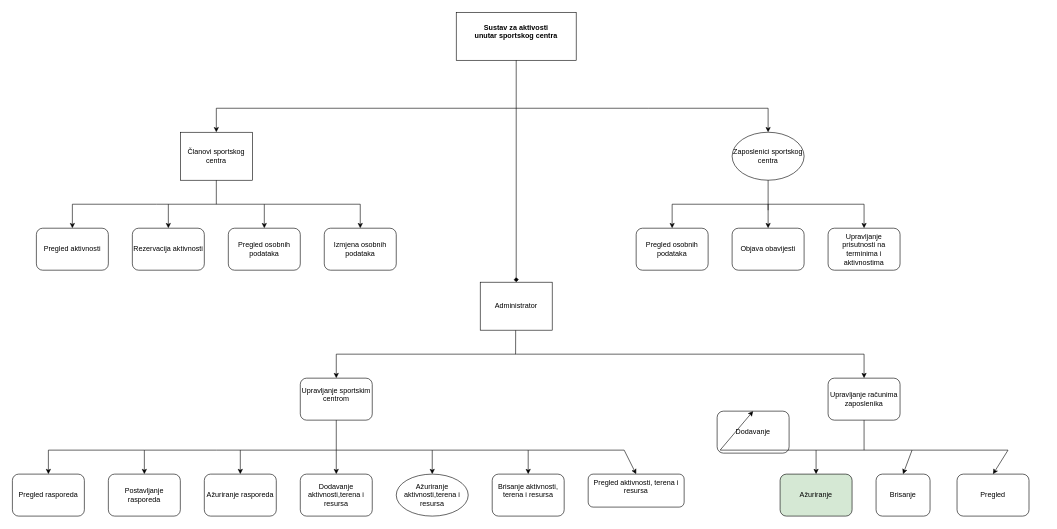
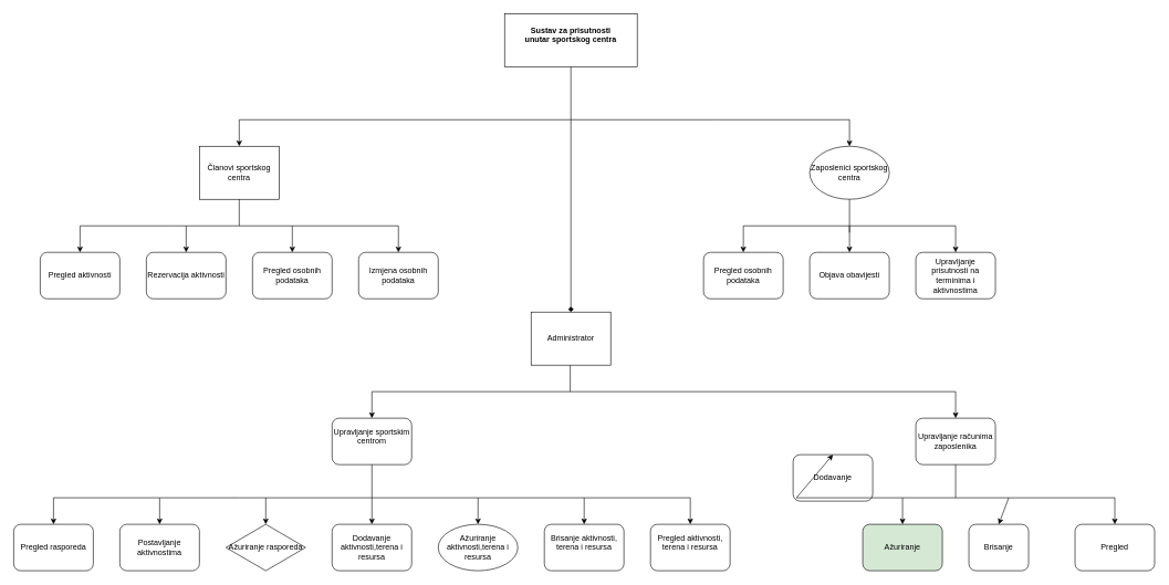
  <mxCell id="0" />
  <mxCell id="1" parent="0" />
- <mxCell id="2" value="&lt;b&gt;Sustav za aktivosti&lt;/b&gt;&lt;div&gt;&lt;b&gt;unutar sportskog centra&lt;/b&gt;&lt;/div&gt;&lt;div&gt;&lt;br&gt;&lt;/div&gt;" style="rounded=0;whiteSpace=wrap;html=1;align=center;verticalAlign=middle;" parent="1" vertex="1"><mxGeometry x="760" y="20" width="200" height="80" as="geometry" /></mxCell>
+ <mxCell id="2" value="&lt;b&gt;Sustav za prisutnosti&lt;/b&gt;&lt;div&gt;&lt;b&gt;unutar sportskog centra&lt;/b&gt;&lt;/div&gt;&lt;div&gt;&lt;br&gt;&lt;/div&gt;" style="rounded=0;whiteSpace=wrap;html=1;align=center;verticalAlign=middle;" parent="1" vertex="1"><mxGeometry x="760" y="20" width="200" height="80" as="geometry" /></mxCell>
  <mxCell id="3" value="" style="endArrow=classic;html=1;rounded=0;exitX=0.5;exitY=1;exitDx=0;exitDy=0;" parent="1" source="33" edge="1"><mxGeometry width="50" height="50" relative="1" as="geometry"><mxPoint x="860" y="360" as="sourcePoint" /><mxPoint x="860" y="550" as="targetPoint" /><Array as="points" /></mxGeometry></mxCell>
  <mxCell id="4" value="" style="endArrow=classic;html=1;rounded=0;entryX=0.5;entryY=0;entryDx=0;entryDy=0;" parent="1" target="7" edge="1"><mxGeometry width="50" height="50" relative="1" as="geometry"><mxPoint x="860" y="180" as="sourcePoint" /><mxPoint x="1800" y="280" as="targetPoint" /><Array as="points"><mxPoint x="1080" y="180" /><mxPoint x="1280" y="180" /></Array></mxGeometry></mxCell>
  <mxCell id="5" value="" style="endArrow=classic;html=1;rounded=0;entryX=0.5;entryY=0;entryDx=0;entryDy=0;" parent="1" target="6" edge="1"><mxGeometry width="50" height="50" relative="1" as="geometry"><mxPoint x="860" y="180" as="sourcePoint" /><mxPoint x="560" y="300" as="targetPoint" /><Array as="points"><mxPoint x="360" y="180" /></Array></mxGeometry></mxCell>
  <mxCell id="6" value="Članovi sportskog centra" style="rounded=0;whiteSpace=wrap;html=1;" parent="1" vertex="1"><mxGeometry x="300" y="220" width="120" height="80" as="geometry" /></mxCell>
  <mxCell id="7" value="Zaposlenici sportskog centra" style="ellipse;whiteSpace=wrap;html=1;" parent="1" vertex="1"><mxGeometry x="1220" y="220" width="120" height="80" as="geometry" /></mxCell>
  <mxCell id="8" value="" style="endArrow=none;html=1;rounded=0;" parent="1" edge="1"><mxGeometry width="50" height="50" relative="1" as="geometry"><mxPoint x="360" y="340" as="sourcePoint" /><mxPoint x="360" y="300" as="targetPoint" /><Array as="points"><mxPoint x="360" y="340" /></Array></mxGeometry></mxCell>
  <mxCell id="9" value="" style="endArrow=none;html=1;rounded=0;" parent="1" edge="1"><mxGeometry width="50" height="50" relative="1" as="geometry"><mxPoint x="260" y="340" as="sourcePoint" /><mxPoint x="120" y="340" as="targetPoint" /></mxGeometry></mxCell>
  <mxCell id="10" value="" style="endArrow=classic;html=1;rounded=0;entryX=0.5;entryY=0;entryDx=0;entryDy=0;" parent="1" target="11" edge="1"><mxGeometry width="50" height="50" relative="1" as="geometry"><mxPoint x="120" y="340" as="sourcePoint" /><mxPoint x="140" y="420" as="targetPoint" /></mxGeometry></mxCell>
  <mxCell id="11" value="Pregled aktivnosti" style="rounded=1;whiteSpace=wrap;html=1;" parent="1" vertex="1"><mxGeometry x="60" y="380" width="120" height="70" as="geometry" /></mxCell>
  <mxCell id="12" value="" style="endArrow=classic;html=1;rounded=0;entryX=0.5;entryY=0;entryDx=0;entryDy=0;entryPerimeter=0;" parent="1" target="13" edge="1"><mxGeometry width="50" height="50" relative="1" as="geometry"><mxPoint x="280" y="340" as="sourcePoint" /><mxPoint x="260" y="420" as="targetPoint" /></mxGeometry></mxCell>
  <mxCell id="13" value="Rezervacija aktivnosti" style="rounded=1;whiteSpace=wrap;html=1;" parent="1" vertex="1"><mxGeometry x="220" y="380" width="120" height="70" as="geometry" /></mxCell>
  <mxCell id="14" value="" style="endArrow=classic;html=1;rounded=0;entryX=0.5;entryY=0;entryDx=0;entryDy=0;" parent="1" target="15" edge="1"><mxGeometry width="50" height="50" relative="1" as="geometry"><mxPoint x="260" y="340" as="sourcePoint" /><mxPoint x="460" y="410" as="targetPoint" /><Array as="points"><mxPoint x="440" y="340" /></Array></mxGeometry></mxCell>
  <mxCell id="15" value="Pregled osobnih podataka" style="rounded=1;whiteSpace=wrap;html=1;" parent="1" vertex="1"><mxGeometry x="380" y="380" width="120" height="70" as="geometry" /></mxCell>
  <mxCell id="16" value="" style="endArrow=classic;html=1;rounded=0;" parent="1" target="17" edge="1"><mxGeometry width="50" height="50" relative="1" as="geometry"><mxPoint x="440" y="340" as="sourcePoint" /><mxPoint x="670" y="420" as="targetPoint" /><Array as="points"><mxPoint x="600" y="340" /></Array></mxGeometry></mxCell>
  <mxCell id="17" value="Izmjena osobnih podataka" style="rounded=1;whiteSpace=wrap;html=1;" parent="1" vertex="1"><mxGeometry x="540" y="380" width="120" height="70" as="geometry" /></mxCell>
  <mxCell id="18" value="" style="endArrow=none;html=1;rounded=0;" parent="1" edge="1"><mxGeometry width="50" height="50" relative="1" as="geometry"><mxPoint x="859" y="590" as="sourcePoint" /><mxPoint x="859.09" y="550" as="targetPoint" /></mxGeometry></mxCell>
  <mxCell id="19" value="" style="endArrow=classic;html=1;rounded=0;entryX=0.5;entryY=0;entryDx=0;entryDy=0;" parent="1" target="20" edge="1"><mxGeometry width="50" height="50" relative="1" as="geometry"><mxPoint x="860" y="590" as="sourcePoint" /><mxPoint x="560" y="680" as="targetPoint" /><Array as="points"><mxPoint x="560" y="590" /></Array></mxGeometry></mxCell>
  <mxCell id="20" value="Upravljanje sportskim centrom&lt;div&gt;&lt;br&gt;&lt;/div&gt;" style="rounded=1;whiteSpace=wrap;html=1;align=center;" parent="1" vertex="1"><mxGeometry x="500" y="630" width="120" height="70" as="geometry" /></mxCell>
  <mxCell id="21" value="" style="endArrow=none;html=1;rounded=0;entryX=0.5;entryY=1;entryDx=0;entryDy=0;" parent="1" target="20" edge="1"><mxGeometry width="50" height="50" relative="1" as="geometry"><mxPoint x="560" y="750" as="sourcePoint" /><mxPoint x="670" y="770" as="targetPoint" /></mxGeometry></mxCell>
  <mxCell id="22" value="" style="endArrow=classic;html=1;rounded=0;entryX=0.5;entryY=0;entryDx=0;entryDy=0;" parent="1" target="23" edge="1"><mxGeometry width="50" height="50" relative="1" as="geometry"><mxPoint x="360" y="750" as="sourcePoint" /><mxPoint x="200" y="830" as="targetPoint" /><Array as="points"><mxPoint x="240" y="750" /></Array></mxGeometry></mxCell>
- <mxCell id="23" value="Postavljanje rasporeda" style="rounded=1;whiteSpace=wrap;html=1;align=center;" parent="1" vertex="1"><mxGeometry x="180" y="790" width="120" height="70" as="geometry" /></mxCell>
+ <mxCell id="23" value="Postavljanje aktivnostima" style="rounded=1;whiteSpace=wrap;html=1;align=center;" parent="1" vertex="1"><mxGeometry x="180" y="790" width="120" height="70" as="geometry" /></mxCell>
  <mxCell id="24" value="" style="endArrow=classic;html=1;rounded=0;entryX=0.5;entryY=0;entryDx=0;entryDy=0;" parent="1" target="25" edge="1"><mxGeometry width="50" height="50" relative="1" as="geometry"><mxPoint x="400" y="750" as="sourcePoint" /><mxPoint x="360" y="580" as="targetPoint" /></mxGeometry></mxCell>
- <mxCell id="25" value="Ažuriranje rasporeda" style="rounded=1;whiteSpace=wrap;html=1;align=center;" parent="1" vertex="1"><mxGeometry x="340" y="790" width="120" height="70" as="geometry" /></mxCell>
+ <mxCell id="25" value="Ažuriranje rasporeda" style="rhombus;whiteSpace=wrap;html=1;align=center;" parent="1" vertex="1"><mxGeometry x="340" y="790" width="120" height="70" as="geometry" /></mxCell>
  <mxCell id="26" value="" style="endArrow=classic;html=1;rounded=0;entryX=0.5;entryY=0;entryDx=0;entryDy=0;" parent="1" target="27" edge="1"><mxGeometry width="50" height="50" relative="1" as="geometry"><mxPoint x="360" y="750" as="sourcePoint" /><mxPoint x="560" y="830" as="targetPoint" /><Array as="points"><mxPoint x="560" y="750" /></Array></mxGeometry></mxCell>
  <mxCell id="27" value="Dodavanje aktivnosti,terena i resursa" style="rounded=1;whiteSpace=wrap;html=1;align=center;" parent="1" vertex="1"><mxGeometry x="500" y="790" width="120" height="70" as="geometry" /></mxCell>
  <mxCell id="28" value="" style="endArrow=classic;html=1;rounded=0;entryX=0.5;entryY=0;entryDx=0;entryDy=0;" parent="1" target="29" edge="1"><mxGeometry width="50" height="50" relative="1" as="geometry"><mxPoint x="560" y="750" as="sourcePoint" /><mxPoint x="760" y="830" as="targetPoint" /><Array as="points"><mxPoint x="720" y="750" /></Array></mxGeometry></mxCell>
  <mxCell id="29" value="Ažuriranje aktivnosti,terena i resursa" style="ellipse;whiteSpace=wrap;html=1;align=center;" parent="1" vertex="1"><mxGeometry x="660" y="790" width="120" height="70" as="geometry" /></mxCell>
  <mxCell id="30" value="" style="endArrow=classic;html=1;rounded=0;entryX=0.5;entryY=0;entryDx=0;entryDy=0;" parent="1" target="31" edge="1"><mxGeometry width="50" height="50" relative="1" as="geometry"><mxPoint x="720" y="750" as="sourcePoint" /><mxPoint x="920" y="830" as="targetPoint" /><Array as="points"><mxPoint x="880" y="750" /></Array></mxGeometry></mxCell>
  <mxCell id="31" value="Brisanje aktivnosti, terena i resursa&lt;div&gt;&lt;br&gt;&lt;/div&gt;" style="rounded=1;whiteSpace=wrap;html=1;align=center;" parent="1" vertex="1"><mxGeometry x="820" y="790" width="120" height="70" as="geometry" /></mxCell>
  <mxCell id="32" value="" style="endArrow=diamond;html=1;rounded=0;exitX=0.5;exitY=1;exitDx=0;exitDy=0;" parent="1" source="2" target="33" edge="1"><mxGeometry width="50" height="50" relative="1" as="geometry"><mxPoint x="860" y="100" as="sourcePoint" /><mxPoint x="860" y="300" as="targetPoint" /><Array as="points" /></mxGeometry></mxCell>
  <mxCell id="33" value="Administrator" style="rounded=0;whiteSpace=wrap;html=1;" parent="1" vertex="1"><mxGeometry x="800" y="470" width="120" height="80" as="geometry" /></mxCell>
  <mxCell id="34" value="" style="endArrow=classic;html=1;rounded=0;entryX=0.5;entryY=0;entryDx=0;entryDy=0;" parent="1" target="35" edge="1"><mxGeometry width="50" height="50" relative="1" as="geometry"><mxPoint x="860" y="590" as="sourcePoint" /><mxPoint x="1240" y="670" as="targetPoint" /><Array as="points"><mxPoint x="1440" y="590" /></Array></mxGeometry></mxCell>
  <mxCell id="35" value="Upravljanje računima zaposlenika" style="rounded=1;whiteSpace=wrap;html=1;align=center;" parent="1" vertex="1"><mxGeometry x="1380" y="630" width="120" height="70" as="geometry" /></mxCell>
  <mxCell id="36" value="" style="endArrow=none;html=1;rounded=0;entryX=0.5;entryY=1;entryDx=0;entryDy=0;" parent="1" target="35" edge="1"><mxGeometry width="50" height="50" relative="1" as="geometry"><mxPoint x="1440" y="750" as="sourcePoint" /><mxPoint x="1450" y="770" as="targetPoint" /></mxGeometry></mxCell>
  <mxCell id="37" value="" style="endArrow=classic;html=1;rounded=0;entryX=0.5;entryY=0;entryDx=0;entryDy=0;" parent="1" target="38" edge="1"><mxGeometry width="50" height="50" relative="1" as="geometry"><mxPoint x="880" y="750" as="sourcePoint" /><mxPoint x="1080" y="830" as="targetPoint" /><Array as="points"><mxPoint x="1040" y="750" /></Array></mxGeometry></mxCell>
- <mxCell id="38" value="Pregled aktivnosti, terena i resursa&lt;div&gt;&lt;br&gt;&lt;/div&gt;" style="rounded=1;whiteSpace=wrap;html=1;align=center;" parent="1" vertex="1"><mxGeometry x="980" y="790" width="160" height="55" as="geometry" /></mxCell>
+ <mxCell id="38" value="Pregled aktivnosti, terena i resursa&lt;div&gt;&lt;br&gt;&lt;/div&gt;" style="rounded=1;whiteSpace=wrap;html=1;align=center;" parent="1" vertex="1"><mxGeometry x="980" y="790" width="120" height="70" as="geometry" /></mxCell>
  <mxCell id="39" value="" style="endArrow=classic;html=1;rounded=0;entryX=0.5;entryY=0;entryDx=0;entryDy=0;" parent="1" target="40" edge="1"><mxGeometry width="50" height="50" relative="1" as="geometry"><mxPoint x="240" y="750" as="sourcePoint" /><mxPoint x="0" y="830" as="targetPoint" /><Array as="points"><mxPoint x="80" y="750" /></Array></mxGeometry></mxCell>
  <mxCell id="40" value="Pregled rasporeda" style="rounded=1;whiteSpace=wrap;html=1;align=center;" parent="1" vertex="1"><mxGeometry x="20" y="790" width="120" height="70" as="geometry" /></mxCell>
  <mxCell id="41" value="Dodavanje" style="rounded=1;whiteSpace=wrap;html=1;align=center;" parent="1" vertex="1"><mxGeometry x="1195" y="685" width="120" height="70" as="geometry" /></mxCell>
  <mxCell id="42" value="" style="endArrow=classic;html=1;rounded=0;entryX=0.5;entryY=0;entryDx=0;entryDy=0;" parent="1" target="43" edge="1"><mxGeometry width="50" height="50" relative="1" as="geometry"><mxPoint x="1200" y="750" as="sourcePoint" /><mxPoint x="1400" y="830" as="targetPoint" /><Array as="points"><mxPoint x="1360" y="750" /></Array></mxGeometry></mxCell>
  <mxCell id="43" value="Ažuriranje" style="rounded=1;whiteSpace=wrap;html=1;align=center;fillColor=#d5e8d4;" parent="1" vertex="1"><mxGeometry x="1300" y="790" width="120" height="70" as="geometry" /></mxCell>
  <mxCell id="44" value="" style="endArrow=classic;html=1;rounded=0;entryX=0.5;entryY=0;entryDx=0;entryDy=0;" parent="1" target="45" edge="1"><mxGeometry width="50" height="50" relative="1" as="geometry"><mxPoint x="1360" y="750" as="sourcePoint" /><mxPoint x="1560" y="830" as="targetPoint" /><Array as="points"><mxPoint x="1520" y="750" /></Array></mxGeometry></mxCell>
  <mxCell id="45" value="&lt;div&gt;Brisanje&lt;/div&gt;" style="rounded=1;whiteSpace=wrap;html=1;align=center;" parent="1" vertex="1"><mxGeometry x="1460" y="790" width="90" height="70" as="geometry" /></mxCell>
  <mxCell id="46" value="" style="endArrow=classic;html=1;rounded=0;entryX=0.5;entryY=0;entryDx=0;entryDy=0;" parent="1" target="47" edge="1"><mxGeometry width="50" height="50" relative="1" as="geometry"><mxPoint x="1520" y="750" as="sourcePoint" /><mxPoint x="1720" y="830" as="targetPoint" /><Array as="points"><mxPoint x="1680" y="750" /></Array></mxGeometry></mxCell>
- <mxCell id="47" value="&lt;div&gt;Pregled&lt;/div&gt;" style="rounded=1;whiteSpace=wrap;html=1;align=center;" parent="1" vertex="1"><mxGeometry x="1595" y="790" width="120" height="70" as="geometry" /></mxCell>
+ <mxCell id="47" value="&lt;div&gt;Pregled&lt;/div&gt;" style="rounded=1;whiteSpace=wrap;html=1;align=center;" parent="1" vertex="1"><mxGeometry x="1620" y="790" width="120" height="70" as="geometry" /></mxCell>
  <mxCell id="48" value="" style="endArrow=classic;html=1;rounded=0;entryX=0.5;entryY=0;entryDx=0;entryDy=0;" parent="1" target="41" edge="1"><mxGeometry width="50" height="50" relative="1" as="geometry"><mxPoint x="1200" y="750" as="sourcePoint" /><mxPoint x="1190" y="680" as="targetPoint" /></mxGeometry></mxCell>
  <mxCell id="49" value="" style="endArrow=none;html=1;rounded=0;entryX=0.5;entryY=1;entryDx=0;entryDy=0;" parent="1" target="7" edge="1"><mxGeometry width="50" height="50" relative="1" as="geometry"><mxPoint x="1280" y="350" as="sourcePoint" /><mxPoint x="1280" y="300" as="targetPoint" /></mxGeometry></mxCell>
  <mxCell id="50" value="" style="endArrow=classic;html=1;rounded=0;entryX=0.5;entryY=0;entryDx=0;entryDy=0;" parent="1" target="51" edge="1"><mxGeometry width="50" height="50" relative="1" as="geometry"><mxPoint x="1120" y="340" as="sourcePoint" /><mxPoint x="1080" y="430" as="targetPoint" /></mxGeometry></mxCell>
  <mxCell id="51" value="Pregled osobnih podataka" style="rounded=1;whiteSpace=wrap;html=1;align=center;" parent="1" vertex="1"><mxGeometry x="1060" y="380" width="120" height="70" as="geometry" /></mxCell>
  <mxCell id="52" value="" style="endArrow=classic;html=1;rounded=0;entryX=0.5;entryY=0;entryDx=0;entryDy=0;" parent="1" target="53" edge="1"><mxGeometry width="50" height="50" relative="1" as="geometry"><mxPoint x="1120" y="340" as="sourcePoint" /><mxPoint x="1280" y="430" as="targetPoint" /><Array as="points"><mxPoint x="1280" y="340" /></Array></mxGeometry></mxCell>
  <mxCell id="53" value="Objava obavijesti" style="rounded=1;whiteSpace=wrap;html=1;align=center;" parent="1" vertex="1"><mxGeometry x="1220" y="380" width="120" height="70" as="geometry" /></mxCell>
  <mxCell id="54" value="" style="endArrow=classic;html=1;rounded=0;entryX=0.5;entryY=0;entryDx=0;entryDy=0;" parent="1" edge="1"><mxGeometry width="50" height="50" relative="1" as="geometry"><mxPoint x="1280" y="340" as="sourcePoint" /><mxPoint x="1440" y="380" as="targetPoint" /><Array as="points"><mxPoint x="1440" y="340" /></Array></mxGeometry></mxCell>
  <mxCell id="55" value="U&lt;span style=&quot;background-color: initial;&quot;&gt;pravljanje prisutnosti na terminima i aktivnostima&lt;/span&gt;" style="rounded=1;whiteSpace=wrap;html=1;align=center;" parent="1" vertex="1"><mxGeometry x="1380" y="380" width="120" height="70" as="geometry" /></mxCell>
